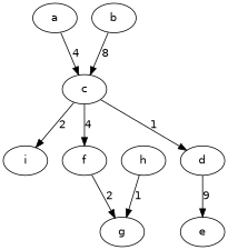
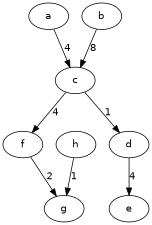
  digraph {
    fontname="DejaVu Sans"
    node [fontname="DejaVu Sans"]
    edge [fontname="DejaVu Sans"]
    a
    c
    b
-   i
    f
    d
    g
    e
    h
    a -> c [label=4]
-   c -> i [label=2]
    c -> f [label=4]
    c -> d [label=1]
    b -> c [label=8]
    f -> g [label=2]
-   d -> e [label=9]
+   d -> e [label=4]
    h -> g [label=1]
  }
